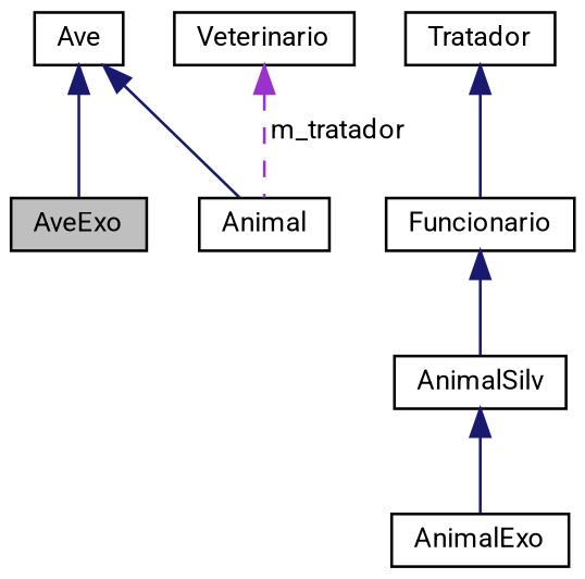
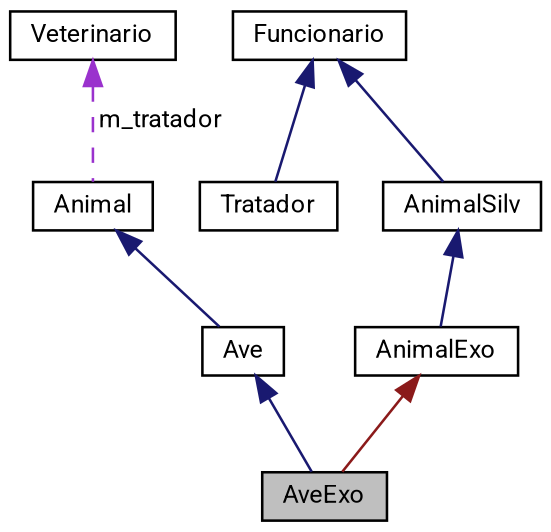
  digraph {
    fontname=Roboto
    node [color=black fillcolor=white fontname=Roboto fontsize=10 shape=record style=filled]
    edge [color=midnightblue dir=back fontname=Roboto fontsize=10 labelfontname=Helvetica labelfontsize=10 style=solid]
    n1 [fillcolor=grey75 fontcolor=black height=0.2 label=AveExo width=0.4]
    n2 [height=0.2 label=Ave width=0.4]
    n3 [height=0.2 label=Animal width=0.4]
    n4 [height=0.2 label=Tratador width=0.4]
    n5 [height=0.2 label=Funcionario width=0.4]
    n6 [height=0.2 label=AnimalSilv width=0.4]
    n7 [height=0.2 label=Veterinario width=0.4]
    n8 [height=0.2 label=AnimalExo width=0.4]
    n2 -> n1
-   n2 -> n3
-   n4 -> n5
+   n3 -> n2
+   n5 -> n4
    n5 -> n6
    n6 -> n8
    n7 -> n3 [color=darkorchid3 label=" m_tratador" style=dashed]
+   n8 -> n1 [color=firebrick4]
  }
